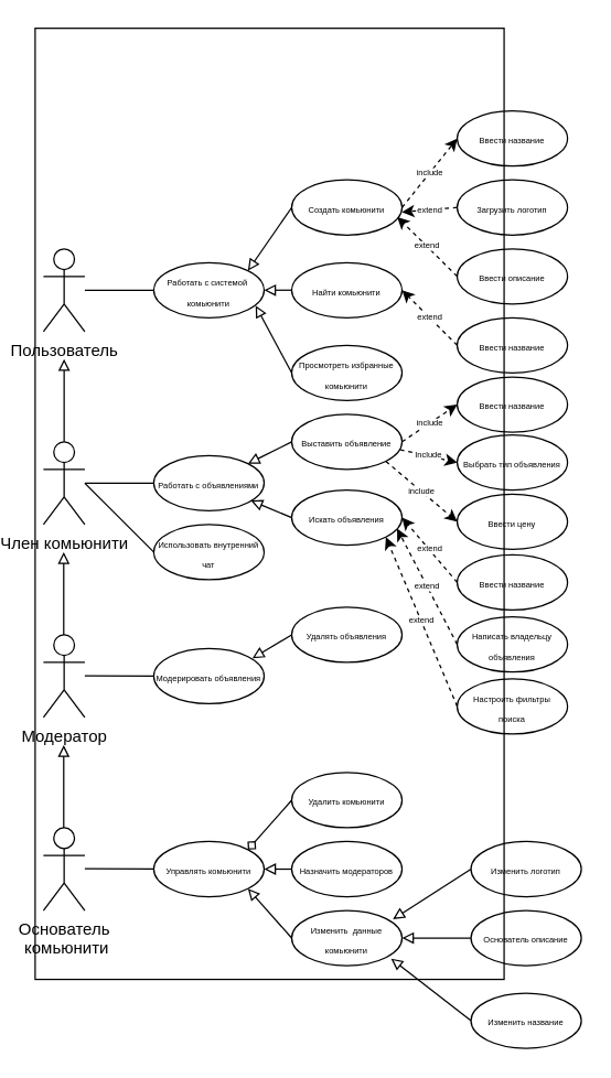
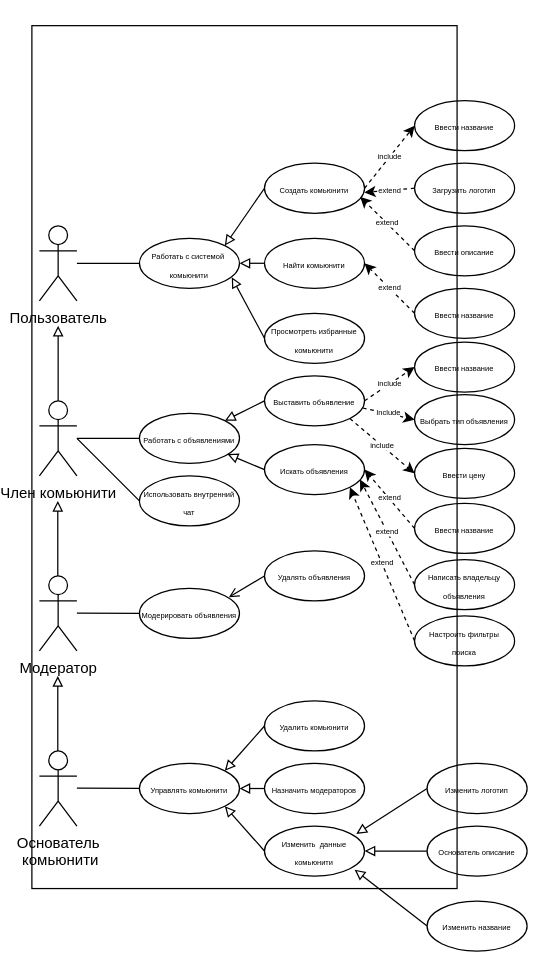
  <mxCell id="0" />
  <mxCell id="1" parent="0" />
  <mxCell id="2" value="Пользователь" style="shape=umlActor;verticalLabelPosition=bottom;verticalAlign=top;html=1;outlineConnect=0;" parent="1" vertex="1"><mxGeometry x="26" y="180" width="30" height="60" as="geometry" /></mxCell>
  <mxCell id="3" value="&lt;font style=&quot;font-size: 6px;&quot;&gt;Создать комьюнити&lt;/font&gt;" style="ellipse;whiteSpace=wrap;html=1;fillColor=none;" parent="1" vertex="1"><mxGeometry x="206" y="130" width="80" height="40" as="geometry" /></mxCell>
  <mxCell id="4" value="&lt;font style=&quot;font-size: 6px;&quot;&gt;Найти комьюнити&lt;/font&gt;" style="ellipse;whiteSpace=wrap;html=1;fillColor=none;" parent="1" vertex="1"><mxGeometry x="206" y="190" width="80" height="40" as="geometry" /></mxCell>
  <mxCell id="5" value="&lt;font style=&quot;font-size: 6px;&quot;&gt;Просмотреть избранные комьюнити&lt;/font&gt;" style="ellipse;whiteSpace=wrap;html=1;fillColor=none;" parent="1" vertex="1"><mxGeometry x="206" y="250" width="80" height="40" as="geometry" /></mxCell>
  <mxCell id="6" value="include" style="endArrow=classic;html=1;rounded=0;dashed=1;strokeColor=default;fontSize=6;entryX=0;entryY=0.5;entryDx=0;entryDy=0;" parent="1" target="7" edge="1"><mxGeometry width="50" height="50" relative="1" as="geometry"><mxPoint x="286" y="150" as="sourcePoint" /><mxPoint x="326" y="130" as="targetPoint" /></mxGeometry></mxCell>
  <mxCell id="7" value="&lt;span style=&quot;font-size: 6px;&quot;&gt;Ввести название&lt;/span&gt;" style="ellipse;whiteSpace=wrap;html=1;fillColor=none;" parent="1" vertex="1"><mxGeometry x="326" y="80" width="80" height="40" as="geometry" /></mxCell>
  <mxCell id="8" value="&lt;span style=&quot;font-size: 6px;&quot;&gt;Загрузить логотип&lt;/span&gt;" style="ellipse;whiteSpace=wrap;html=1;fillColor=none;" parent="1" vertex="1"><mxGeometry x="326" y="130" width="80" height="40" as="geometry" /></mxCell>
  <mxCell id="9" value="&lt;span style=&quot;font-size: 6px;&quot;&gt;Ввести описание&lt;/span&gt;" style="ellipse;whiteSpace=wrap;html=1;fillColor=none;" parent="1" vertex="1"><mxGeometry x="326" y="180" width="80" height="40" as="geometry" /></mxCell>
  <mxCell id="10" value="extend" style="endArrow=classic;html=1;rounded=0;dashed=1;strokeColor=default;fontSize=6;entryX=0.956;entryY=0.67;entryDx=0;entryDy=0;entryPerimeter=0;exitX=0;exitY=0.5;exitDx=0;exitDy=0;" parent="1" source="9" target="3" edge="1"><mxGeometry width="50" height="50" relative="1" as="geometry"><mxPoint x="316" y="230" as="sourcePoint" /><mxPoint x="356" y="210" as="targetPoint" /></mxGeometry></mxCell>
  <mxCell id="11" value="extend" style="endArrow=classic;html=1;rounded=0;dashed=1;strokeColor=default;fontSize=6;exitX=0;exitY=0.5;exitDx=0;exitDy=0;entryX=0.999;entryY=0.584;entryDx=0;entryDy=0;entryPerimeter=0;" parent="1" source="8" target="3" edge="1"><mxGeometry width="50" height="50" relative="1" as="geometry"><mxPoint x="306" y="170" as="sourcePoint" /><mxPoint x="346" y="150" as="targetPoint" /></mxGeometry></mxCell>
  <mxCell id="12" value="&lt;span style=&quot;font-size: 6px;&quot;&gt;Ввести название&lt;/span&gt;" style="ellipse;whiteSpace=wrap;html=1;fillColor=none;" parent="1" vertex="1"><mxGeometry x="326" y="230" width="80" height="40" as="geometry" /></mxCell>
  <mxCell id="13" value="extend" style="endArrow=classic;html=1;rounded=0;dashed=1;strokeColor=default;fontSize=6;entryX=1;entryY=0.5;entryDx=0;entryDy=0;exitX=0;exitY=0.5;exitDx=0;exitDy=0;" parent="1" source="12" target="4" edge="1"><mxGeometry width="50" height="50" relative="1" as="geometry"><mxPoint x="306" y="250" as="sourcePoint" /><mxPoint x="262.48" y="206.8" as="targetPoint" /></mxGeometry></mxCell>
  <mxCell id="14" value="Член комьюнити" style="shape=umlActor;verticalLabelPosition=bottom;verticalAlign=top;html=1;outlineConnect=0;" parent="1" vertex="1"><mxGeometry x="26" y="320" width="30" height="60" as="geometry" /></mxCell>
  <mxCell id="15" value="" style="endArrow=block;html=1;rounded=0;strokeColor=default;fontSize=6;endFill=0;exitX=0.5;exitY=0;exitDx=0;exitDy=0;exitPerimeter=0;" parent="1" source="14" edge="1"><mxGeometry width="50" height="50" relative="1" as="geometry"><mxPoint x="46" y="330" as="sourcePoint" /><mxPoint x="41" y="260" as="targetPoint" /></mxGeometry></mxCell>
  <mxCell id="16" value="&lt;font style=&quot;font-size: 6px;&quot;&gt;Работать с объявлениями&lt;/font&gt;" style="ellipse;whiteSpace=wrap;html=1;fillColor=none;" parent="1" vertex="1"><mxGeometry x="106" y="330" width="80" height="40" as="geometry" /></mxCell>
  <mxCell id="17" value="&lt;font style=&quot;font-size: 6px;&quot;&gt;Искать объявления&lt;/font&gt;" style="ellipse;whiteSpace=wrap;html=1;fillColor=none;" parent="1" vertex="1"><mxGeometry x="206" y="355" width="80" height="40" as="geometry" /></mxCell>
  <mxCell id="18" value="&lt;span style=&quot;font-size: 6px;&quot;&gt;Выставить объявление&lt;/span&gt;" style="ellipse;whiteSpace=wrap;html=1;fillColor=none;" parent="1" vertex="1"><mxGeometry x="206" y="300" width="80" height="40" as="geometry" /></mxCell>
  <mxCell id="19" value="" style="endArrow=none;html=1;rounded=0;strokeColor=default;fontSize=6;entryX=0;entryY=0.5;entryDx=0;entryDy=0;" parent="1" source="14" target="16" edge="1"><mxGeometry width="50" height="50" relative="1" as="geometry"><mxPoint x="76" y="350" as="sourcePoint" /><mxPoint x="176" y="250" as="targetPoint" /></mxGeometry></mxCell>
  <mxCell id="20" value="" style="endArrow=block;html=1;rounded=0;strokeColor=default;fontSize=6;endFill=0;exitX=0;exitY=0.5;exitDx=0;exitDy=0;entryX=0.881;entryY=0.817;entryDx=0;entryDy=0;entryPerimeter=0;" parent="1" source="17" target="16" edge="1"><mxGeometry width="50" height="50" relative="1" as="geometry"><mxPoint x="246" y="390" as="sourcePoint" /><mxPoint x="176" y="360" as="targetPoint" /></mxGeometry></mxCell>
  <mxCell id="21" value="" style="endArrow=block;html=1;rounded=0;strokeColor=default;fontSize=6;endFill=0;exitX=0;exitY=0.5;exitDx=0;exitDy=0;" parent="1" source="18" target="16" edge="1"><mxGeometry width="50" height="50" relative="1" as="geometry"><mxPoint x="246" y="440" as="sourcePoint" /><mxPoint x="226" y="410" as="targetPoint" /></mxGeometry></mxCell>
  <mxCell id="22" value="&lt;span style=&quot;font-size: 6px;&quot;&gt;Ввести название&lt;/span&gt;" style="ellipse;whiteSpace=wrap;html=1;fillColor=none;" parent="1" vertex="1"><mxGeometry x="326" y="402" width="80" height="40" as="geometry" /></mxCell>
  <mxCell id="23" value="extend" style="endArrow=classic;html=1;rounded=0;dashed=1;strokeColor=default;fontSize=6;exitX=0;exitY=0.5;exitDx=0;exitDy=0;entryX=1;entryY=0.5;entryDx=0;entryDy=0;" parent="1" source="22" target="17" edge="1"><mxGeometry width="50" height="50" relative="1" as="geometry"><mxPoint x="336" y="370" as="sourcePoint" /><mxPoint x="291" y="383" as="targetPoint" /></mxGeometry></mxCell>
  <mxCell id="24" value="&lt;span style=&quot;font-size: 6px;&quot;&gt;Написать владельцу объявления&lt;/span&gt;" style="ellipse;whiteSpace=wrap;html=1;fillColor=none;" parent="1" vertex="1"><mxGeometry x="326" y="447" width="80" height="40" as="geometry" /></mxCell>
  <mxCell id="25" value="extend" style="endArrow=classic;html=1;rounded=0;dashed=1;strokeColor=default;fontSize=6;exitX=0;exitY=0.5;exitDx=0;exitDy=0;entryX=0.955;entryY=0.698;entryDx=0;entryDy=0;entryPerimeter=0;" parent="1" source="24" target="17" edge="1"><mxGeometry width="50" height="50" relative="1" as="geometry"><mxPoint x="306" y="430" as="sourcePoint" /><mxPoint x="266" y="460" as="targetPoint" /></mxGeometry></mxCell>
  <mxCell id="26" value="&lt;font style=&quot;font-size: 6px;&quot;&gt;Использовать внутренний чат&lt;/font&gt;" style="ellipse;whiteSpace=wrap;html=1;fillColor=none;" parent="1" vertex="1"><mxGeometry x="106" y="380" width="80" height="40" as="geometry" /></mxCell>
  <mxCell id="27" value="" style="endArrow=none;html=1;rounded=0;strokeColor=default;fontSize=6;entryX=0;entryY=0.5;entryDx=0;entryDy=0;" parent="1" target="26" edge="1"><mxGeometry width="50" height="50" relative="1" as="geometry"><mxPoint x="56" y="350" as="sourcePoint" /><mxPoint x="136" y="360" as="targetPoint" /></mxGeometry></mxCell>
  <mxCell id="28" value="Модератор" style="shape=umlActor;verticalLabelPosition=bottom;verticalAlign=top;html=1;outlineConnect=0;" parent="1" vertex="1"><mxGeometry x="26" y="460" width="30" height="60" as="geometry" /></mxCell>
  <mxCell id="29" value="&lt;span style=&quot;font-size: 6px;&quot;&gt;Модерировать объявления&lt;/span&gt;" style="ellipse;whiteSpace=wrap;html=1;fillColor=none;" parent="1" vertex="1"><mxGeometry x="106" y="470" width="80" height="40" as="geometry" /></mxCell>
  <mxCell id="30" value="" style="endArrow=none;html=1;rounded=0;strokeColor=default;fontSize=6;" parent="1" edge="1"><mxGeometry width="50" height="50" relative="1" as="geometry"><mxPoint x="56" y="489.71" as="sourcePoint" /><mxPoint x="106" y="490" as="targetPoint" /><Array as="points" /></mxGeometry></mxCell>
  <mxCell id="31" value="&lt;span style=&quot;font-size: 6px;&quot;&gt;Удалять объявления&lt;/span&gt;" style="ellipse;whiteSpace=wrap;html=1;fillColor=none;" parent="1" vertex="1"><mxGeometry x="206" y="440" width="80" height="40" as="geometry" /></mxCell>
- <mxCell id="32" value="" style="endArrow=block;html=1;rounded=0;strokeColor=default;fontSize=6;endFill=0;exitX=0;exitY=0.5;exitDx=0;exitDy=0;entryX=0.894;entryY=0.176;entryDx=0;entryDy=0;entryPerimeter=0;" parent="1" source="31" target="29" edge="1"><mxGeometry width="50" height="50" relative="1" as="geometry"><mxPoint x="196" y="462.32" as="sourcePoint" /><mxPoint x="166.48" y="445" as="targetPoint" /></mxGeometry></mxCell>
+ <mxCell id="32" value="" style="endArrow=open;html=1;rounded=0;strokeColor=default;fontSize=6;endFill=0;exitX=0;exitY=0.5;exitDx=0;exitDy=0;entryX=0.894;entryY=0.176;entryDx=0;entryDy=0;entryPerimeter=0;" parent="1" source="31" target="29" edge="1"><mxGeometry width="50" height="50" relative="1" as="geometry"><mxPoint x="196" y="462.32" as="sourcePoint" /><mxPoint x="166.48" y="445" as="targetPoint" /></mxGeometry></mxCell>
  <mxCell id="33" value="" style="endArrow=block;html=1;rounded=0;strokeColor=default;fontSize=6;endFill=0;exitX=0.5;exitY=0;exitDx=0;exitDy=0;exitPerimeter=0;" parent="1" edge="1"><mxGeometry width="50" height="50" relative="1" as="geometry"><mxPoint x="40.71" y="460" as="sourcePoint" /><mxPoint x="40.71" y="400" as="targetPoint" /></mxGeometry></mxCell>
  <mxCell id="34" value="" style="rounded=0;whiteSpace=wrap;html=1;fontSize=6;fillColor=none;" parent="1" vertex="1"><mxGeometry x="20" y="20" width="340" height="690" as="geometry" /></mxCell>
  <mxCell id="35" value="&lt;font style=&quot;font-size: 6px;&quot;&gt;Работать с системой&amp;nbsp; комьюнити&lt;/font&gt;" style="ellipse;whiteSpace=wrap;html=1;fillColor=none;" parent="1" vertex="1"><mxGeometry x="106" y="190" width="80" height="40" as="geometry" /></mxCell>
  <mxCell id="36" value="" style="endArrow=none;html=1;rounded=0;fontSize=6;exitX=0;exitY=0.5;exitDx=0;exitDy=0;" parent="1" source="35" edge="1"><mxGeometry width="50" height="50" relative="1" as="geometry"><mxPoint x="146" y="190" as="sourcePoint" /><mxPoint x="56" y="210" as="targetPoint" /></mxGeometry></mxCell>
  <mxCell id="37" value="" style="endArrow=block;html=1;rounded=0;strokeColor=default;fontSize=6;endFill=0;exitX=0;exitY=0.5;exitDx=0;exitDy=0;entryX=1;entryY=0;entryDx=0;entryDy=0;" parent="1" source="3" target="35" edge="1"><mxGeometry width="50" height="50" relative="1" as="geometry"><mxPoint x="201.55" y="154.06" as="sourcePoint" /><mxPoint x="169.997" y="170" as="targetPoint" /></mxGeometry></mxCell>
  <mxCell id="38" value="" style="endArrow=block;html=1;rounded=0;strokeColor=default;fontSize=6;endFill=0;exitX=0;exitY=0.5;exitDx=0;exitDy=0;entryX=1;entryY=0.5;entryDx=0;entryDy=0;" parent="1" source="4" target="35" edge="1"><mxGeometry width="50" height="50" relative="1" as="geometry"><mxPoint x="177.72" y="244.14" as="sourcePoint" /><mxPoint x="146.004" y="289.998" as="targetPoint" /></mxGeometry></mxCell>
  <mxCell id="39" value="" style="endArrow=block;html=1;rounded=0;strokeColor=default;fontSize=6;endFill=0;exitX=0;exitY=0.5;exitDx=0;exitDy=0;entryX=0.923;entryY=0.779;entryDx=0;entryDy=0;entryPerimeter=0;" parent="1" source="5" target="35" edge="1"><mxGeometry width="50" height="50" relative="1" as="geometry"><mxPoint x="216" y="220" as="sourcePoint" /><mxPoint x="196" y="220" as="targetPoint" /></mxGeometry></mxCell>
  <mxCell id="40" value="Основатель&lt;br&gt;&amp;nbsp;комьюнити" style="shape=umlActor;verticalLabelPosition=bottom;verticalAlign=top;html=1;outlineConnect=0;" parent="1" vertex="1"><mxGeometry x="26" y="600" width="30" height="60" as="geometry" /></mxCell>
  <mxCell id="41" value="&lt;span style=&quot;font-size: 6px;&quot;&gt;Управлять комьюнити&lt;/span&gt;" style="ellipse;whiteSpace=wrap;html=1;fillColor=none;" parent="1" vertex="1"><mxGeometry x="106" y="610" width="80" height="40" as="geometry" /></mxCell>
  <mxCell id="42" value="" style="endArrow=none;html=1;rounded=0;strokeColor=default;fontSize=6;" parent="1" edge="1"><mxGeometry width="50" height="50" relative="1" as="geometry"><mxPoint x="56" y="629.66" as="sourcePoint" /><mxPoint x="106" y="629.95" as="targetPoint" /><Array as="points" /></mxGeometry></mxCell>
  <mxCell id="43" value="&lt;span style=&quot;font-size: 6px;&quot;&gt;Удалить комьюнити&lt;/span&gt;" style="ellipse;whiteSpace=wrap;html=1;fillColor=none;" parent="1" vertex="1"><mxGeometry x="206" y="560" width="80" height="40" as="geometry" /></mxCell>
  <mxCell id="44" value="&lt;span style=&quot;font-size: 6px;&quot;&gt;Назначить модераторов&lt;/span&gt;" style="ellipse;whiteSpace=wrap;html=1;fillColor=none;" parent="1" vertex="1"><mxGeometry x="206" y="610" width="80" height="40" as="geometry" /></mxCell>
  <mxCell id="45" value="&lt;span style=&quot;font-size: 6px;&quot;&gt;Изменить&amp;nbsp; данные комьюнити&lt;/span&gt;" style="ellipse;whiteSpace=wrap;html=1;fillColor=none;" parent="1" vertex="1"><mxGeometry x="206" y="660" width="80" height="40" as="geometry" /></mxCell>
- <mxCell id="46" value="" style="endArrow=diamond;html=1;rounded=0;strokeColor=default;fontSize=6;endFill=0;exitX=0;exitY=0.5;exitDx=0;exitDy=0;entryX=1;entryY=0;entryDx=0;entryDy=0;" parent="1" source="43" target="41" edge="1"><mxGeometry width="50" height="50" relative="1" as="geometry"><mxPoint x="194.48" y="582.96" as="sourcePoint" /><mxPoint x="166" y="600" as="targetPoint" /></mxGeometry></mxCell>
+ <mxCell id="46" value="" style="endArrow=block;html=1;rounded=0;strokeColor=default;fontSize=6;endFill=0;exitX=0;exitY=0.5;exitDx=0;exitDy=0;entryX=1;entryY=0;entryDx=0;entryDy=0;" parent="1" source="43" target="41" edge="1"><mxGeometry width="50" height="50" relative="1" as="geometry"><mxPoint x="194.48" y="582.96" as="sourcePoint" /><mxPoint x="166" y="600" as="targetPoint" /></mxGeometry></mxCell>
  <mxCell id="47" value="" style="endArrow=block;html=1;rounded=0;strokeColor=default;fontSize=6;endFill=0;exitX=0;exitY=0.5;exitDx=0;exitDy=0;entryX=1;entryY=0.5;entryDx=0;entryDy=0;" parent="1" source="44" target="41" edge="1"><mxGeometry width="50" height="50" relative="1" as="geometry"><mxPoint x="216" y="590" as="sourcePoint" /><mxPoint x="184.284" y="625.858" as="targetPoint" /></mxGeometry></mxCell>
  <mxCell id="48" value="" style="endArrow=block;html=1;rounded=0;strokeColor=default;fontSize=6;endFill=0;exitX=0;exitY=0.5;exitDx=0;exitDy=0;entryX=1;entryY=1;entryDx=0;entryDy=0;" parent="1" source="45" target="41" edge="1"><mxGeometry width="50" height="50" relative="1" as="geometry"><mxPoint x="216" y="640" as="sourcePoint" /><mxPoint x="196" y="640" as="targetPoint" /></mxGeometry></mxCell>
  <mxCell id="49" value="&lt;span style=&quot;font-size: 6px;&quot;&gt;Изменить&lt;/span&gt;&lt;span style=&quot;font-size: 6px;&quot;&gt;&amp;nbsp;логотип&lt;/span&gt;" style="ellipse;whiteSpace=wrap;html=1;fillColor=none;" parent="1" vertex="1"><mxGeometry x="336" y="610" width="80" height="40" as="geometry" /></mxCell>
  <mxCell id="50" value="&lt;span style=&quot;font-size: 6px;&quot;&gt;Основатель описание&lt;/span&gt;" style="ellipse;whiteSpace=wrap;html=1;fillColor=none;" parent="1" vertex="1"><mxGeometry x="336" y="660" width="80" height="40" as="geometry" /></mxCell>
  <mxCell id="51" value="" style="endArrow=block;html=1;rounded=0;strokeColor=default;fontSize=6;entryX=1;entryY=0.5;entryDx=0;entryDy=0;exitX=0;exitY=0.5;exitDx=0;exitDy=0;endFill=0;" parent="1" source="50" target="45" edge="1"><mxGeometry width="50" height="50" relative="1" as="geometry"><mxPoint x="359.52" y="660" as="sourcePoint" /><mxPoint x="326" y="586.8" as="targetPoint" /></mxGeometry></mxCell>
  <mxCell id="52" value="" style="endArrow=block;html=1;rounded=0;strokeColor=default;fontSize=6;exitX=0;exitY=0.5;exitDx=0;exitDy=0;entryX=0.918;entryY=0.157;entryDx=0;entryDy=0;entryPerimeter=0;endFill=0;" parent="1" source="49" target="45" edge="1"><mxGeometry width="50" height="50" relative="1" as="geometry"><mxPoint x="349.52" y="600" as="sourcePoint" /><mxPoint x="329.44" y="583.36" as="targetPoint" /></mxGeometry></mxCell>
  <mxCell id="53" value="&lt;span style=&quot;font-size: 6px;&quot;&gt;Изменить&lt;/span&gt;&lt;span style=&quot;font-size: 6px;&quot;&gt;&amp;nbsp;название&lt;/span&gt;" style="ellipse;whiteSpace=wrap;html=1;fillColor=none;" parent="1" vertex="1"><mxGeometry x="336" y="720" width="80" height="40" as="geometry" /></mxCell>
  <mxCell id="54" value="" style="endArrow=block;html=1;rounded=0;strokeColor=default;fontSize=6;exitX=0;exitY=0.5;exitDx=0;exitDy=0;entryX=0.901;entryY=0.872;entryDx=0;entryDy=0;entryPerimeter=0;endFill=0;" parent="1" source="53" target="45" edge="1"><mxGeometry width="50" height="50" relative="1" as="geometry"><mxPoint x="349.52" y="680" as="sourcePoint" /><mxPoint x="329.52" y="640" as="targetPoint" /></mxGeometry></mxCell>
  <mxCell id="55" value="" style="endArrow=block;html=1;rounded=0;strokeColor=default;fontSize=6;endFill=0;exitX=0.5;exitY=0;exitDx=0;exitDy=0;exitPerimeter=0;" parent="1" edge="1"><mxGeometry width="50" height="50" relative="1" as="geometry"><mxPoint x="40.71" y="600" as="sourcePoint" /><mxPoint x="40.71" y="540" as="targetPoint" /></mxGeometry></mxCell>
  <mxCell id="56" value="include" style="endArrow=classic;html=1;rounded=0;dashed=1;strokeColor=default;fontSize=6;entryX=0;entryY=0.5;entryDx=0;entryDy=0;exitX=1;exitY=0.5;exitDx=0;exitDy=0;" edge="1" parent="1" target="57" source="18"><mxGeometry width="50" height="50" relative="1" as="geometry"><mxPoint x="419.52" y="310" as="sourcePoint" /><mxPoint x="459.52" y="290" as="targetPoint" /></mxGeometry></mxCell>
  <mxCell id="57" value="&lt;span style=&quot;font-size: 6px;&quot;&gt;Ввести название&lt;/span&gt;" style="ellipse;whiteSpace=wrap;html=1;fillColor=none;" vertex="1" parent="1"><mxGeometry x="326" y="273" width="80" height="40" as="geometry" /></mxCell>
  <mxCell id="58" value="&lt;span style=&quot;font-size: 6px;&quot;&gt;Выбрать тип объявления&lt;/span&gt;" style="ellipse;whiteSpace=wrap;html=1;fillColor=none;" vertex="1" parent="1"><mxGeometry x="326" y="315" width="80" height="40" as="geometry" /></mxCell>
  <mxCell id="59" value="&lt;span style=&quot;font-size: 6px;&quot;&gt;Ввести цену&lt;/span&gt;" style="ellipse;whiteSpace=wrap;html=1;fillColor=none;" vertex="1" parent="1"><mxGeometry x="326" y="358" width="80" height="40" as="geometry" /></mxCell>
  <mxCell id="60" value="include" style="endArrow=classic;html=1;rounded=0;dashed=1;strokeColor=default;fontSize=6;entryX=0;entryY=0.5;entryDx=0;entryDy=0;exitX=1;exitY=1;exitDx=0;exitDy=0;" edge="1" parent="1" source="18" target="59"><mxGeometry width="50" height="50" relative="1" as="geometry"><mxPoint x="258" y="359" as="sourcePoint" /><mxPoint x="416" y="316.8" as="targetPoint" /></mxGeometry></mxCell>
  <mxCell id="61" value="Include" style="endArrow=classic;html=1;rounded=0;dashed=1;strokeColor=default;fontSize=6;exitX=0.983;exitY=0.643;exitDx=0;exitDy=0;exitPerimeter=0;entryX=0;entryY=0.5;entryDx=0;entryDy=0;" edge="1" parent="1" source="18" target="58"><mxGeometry width="50" height="50" relative="1" as="geometry"><mxPoint x="439.52" y="330" as="sourcePoint" /><mxPoint x="468" y="356" as="targetPoint" /></mxGeometry></mxCell>
  <mxCell id="62" value="&lt;span style=&quot;font-size: 6px;&quot;&gt;Настроить фильтры &lt;br&gt;поиска&lt;/span&gt;" style="ellipse;whiteSpace=wrap;html=1;fillColor=none;" vertex="1" parent="1"><mxGeometry x="326" y="492" width="80" height="40" as="geometry" /></mxCell>
  <mxCell id="63" value="extend" style="endArrow=classic;html=1;rounded=0;dashed=1;strokeColor=default;fontSize=6;exitX=0;exitY=0.5;exitDx=0;exitDy=0;entryX=1;entryY=1;entryDx=0;entryDy=0;" edge="1" parent="1" source="62" target="17"><mxGeometry width="50" height="50" relative="1" as="geometry"><mxPoint x="367.68" y="505" as="sourcePoint" /><mxPoint x="340" y="488" as="targetPoint" /></mxGeometry></mxCell>
